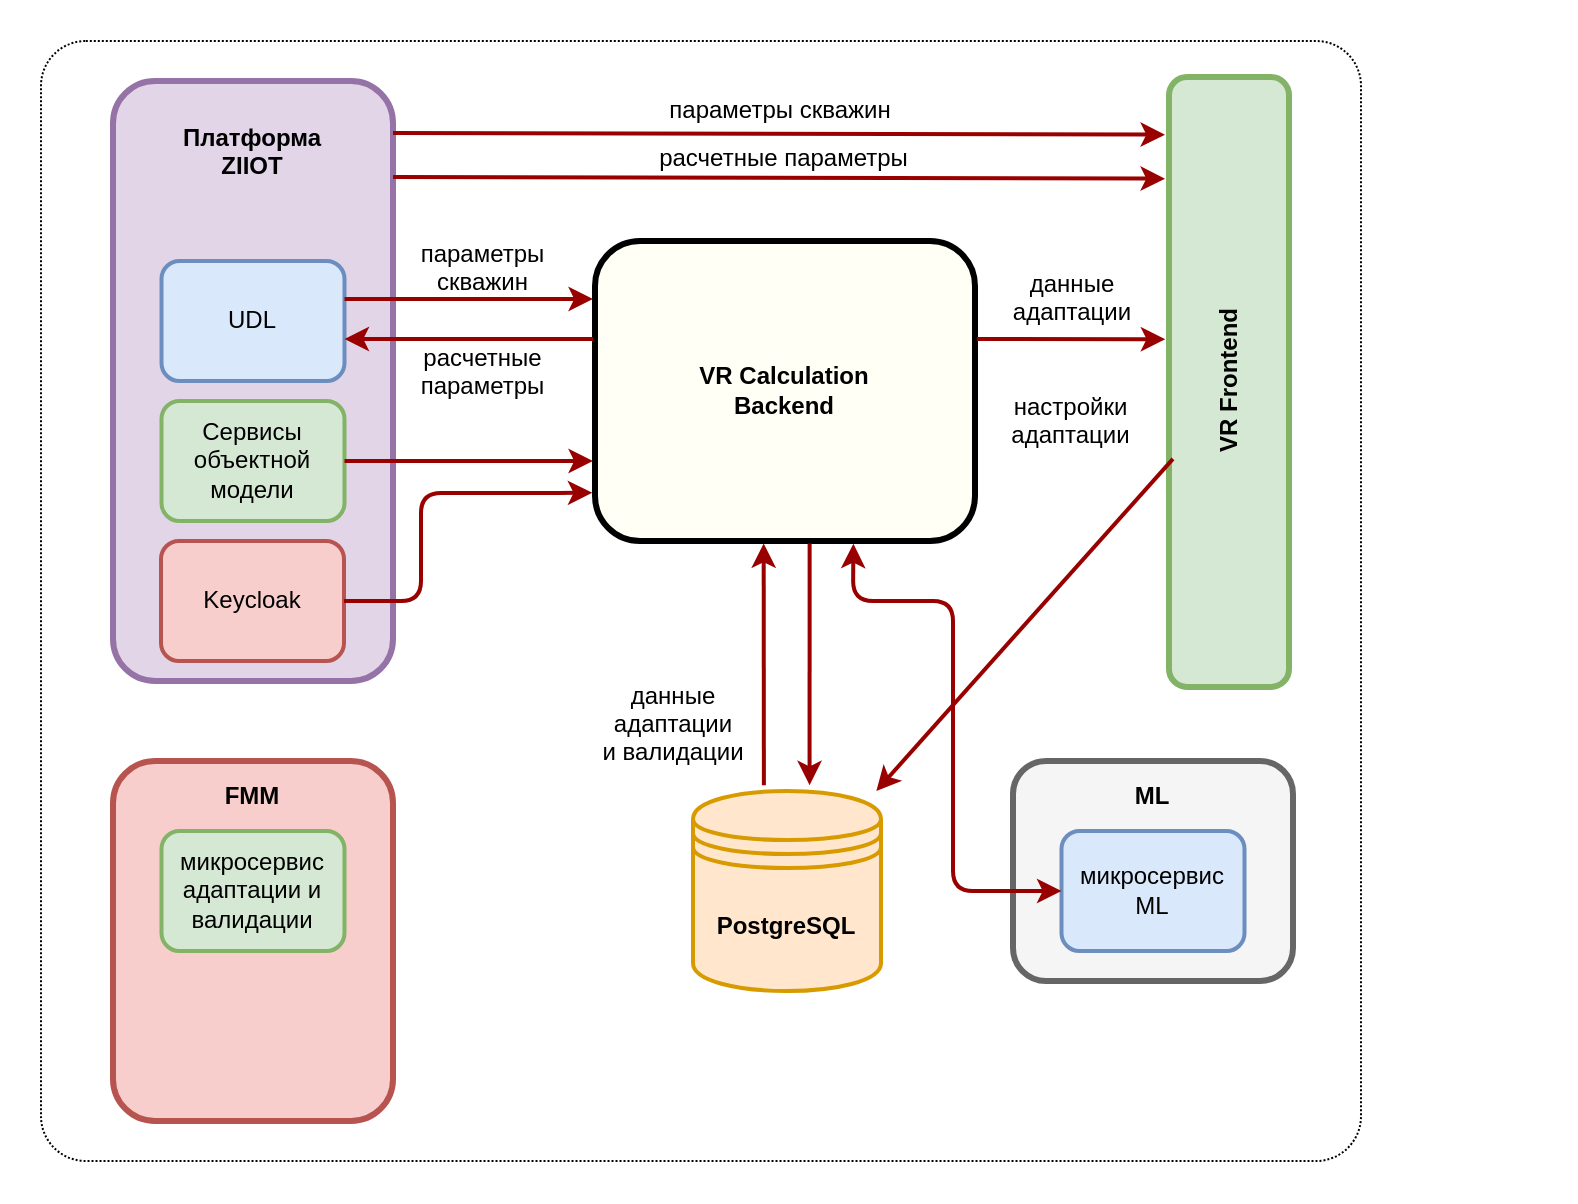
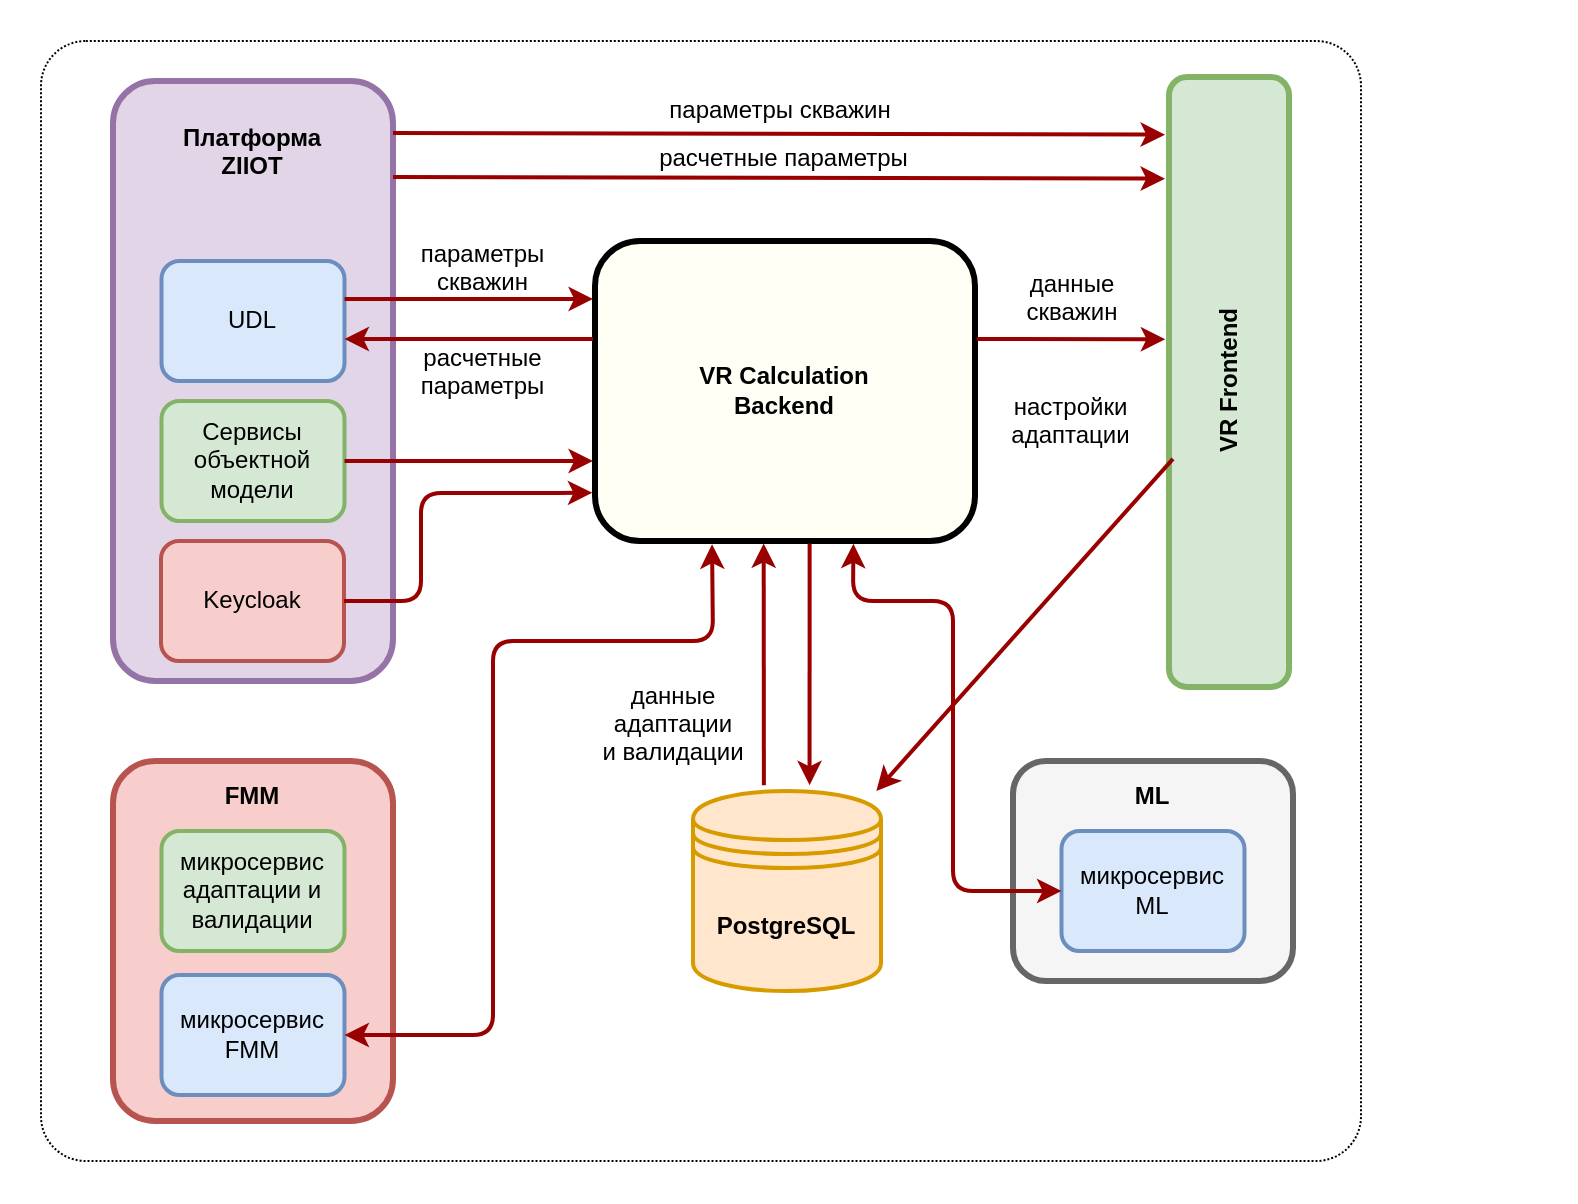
  <mxCell id="0" />
  <mxCell id="1" parent="0" />
  <mxCell id="2" value="" style="rounded=1;whiteSpace=wrap;html=1;arcSize=4;dashed=1;dashPattern=1 1;strokeWidth=1;" vertex="1" parent="1"><mxGeometry x="20" y="20" width="660" height="560" as="geometry" /></mxCell>
  <mxCell id="3" value="&lt;blockquote style=&quot;margin: 0 0 0 40px; border: none; padding: 0px;&quot;&gt;&lt;/blockquote&gt;" style="rounded=1;whiteSpace=wrap;html=1;strokeWidth=3;fillColor=#e1d5e7;strokeColor=#9673a6;rotation=0;align=center;" parent="1" vertex="1"><mxGeometry x="56" y="40" width="140" height="300" as="geometry" /></mxCell>
  <mxCell id="4" value="&lt;b&gt;VR Frontend&lt;/b&gt;" style="rounded=1;whiteSpace=wrap;html=1;strokeWidth=3;fillColor=#d5e8d4;strokeColor=#82b366;rotation=-90;" parent="1" vertex="1"><mxGeometry x="461.5" y="160.5" width="305" height="60" as="geometry" /></mxCell>
  <mxCell id="5" value="&lt;b&gt;VR Calculation&lt;br style=&quot;border-color: var(--border-color); padding: 0px; margin: 0px;&quot;&gt;Backend&lt;/b&gt;" style="rounded=1;whiteSpace=wrap;html=1;fillColor=#FFFFF5;strokeColor=#000000;strokeWidth=3;" parent="1" vertex="1"><mxGeometry x="297" y="120" width="190" height="150" as="geometry" /></mxCell>
  <mxCell id="6" value="" style="endArrow=classic;html=1;rounded=0;entryX=0.876;entryY=-0.033;entryDx=0;entryDy=0;entryPerimeter=0;strokeWidth=2;strokeColor=#990000;exitX=1;exitY=0.75;exitDx=0;exitDy=0;" parent="1" edge="1"><mxGeometry width="50" height="50" relative="1" as="geometry"><mxPoint x="196" y="66" as="sourcePoint" /><mxPoint x="582.02" y="66.82" as="targetPoint" /></mxGeometry></mxCell>
  <mxCell id="7" value="параметры скважин" style="text;spacingTop=-5;align=center;fontColor=#000000;" parent="1" vertex="1"><mxGeometry x="285" y="46" width="210" height="19" as="geometry" /></mxCell>
  <mxCell id="8" value="параметры &#10;скважин" style="text;spacingTop=-5;align=center" parent="1" vertex="1"><mxGeometry x="208" y="118" width="66.5" height="30" as="geometry" /></mxCell>
  <mxCell id="9" value="UDL" style="rounded=1;whiteSpace=wrap;html=1;strokeWidth=2;fillColor=#dae8fc;strokeColor=#6c8ebf;" parent="1" vertex="1"><mxGeometry x="80.25" y="130" width="91.5" height="60" as="geometry" /></mxCell>
  <mxCell id="10" value="Сервисы объектной модели" style="rounded=1;whiteSpace=wrap;html=1;strokeWidth=2;fillColor=#d5e8d4;strokeColor=#82b366;" parent="1" vertex="1"><mxGeometry x="80.25" y="200" width="91.5" height="60" as="geometry" /></mxCell>
  <mxCell id="11" value="Платформа&#10;ZIIOT" style="text;spacingTop=-5;align=center;fontStyle=1" parent="1" vertex="1"><mxGeometry x="56" y="60" width="140" height="20" as="geometry" /></mxCell>
  <mxCell id="12" value="" style="endArrow=classic;html=1;rounded=0;exitX=1;exitY=0.5;exitDx=0;exitDy=0;strokeWidth=2;strokeColor=#990000;" parent="1" edge="1"><mxGeometry width="50" height="50" relative="1" as="geometry"><mxPoint x="171.75" y="149" as="sourcePoint" /><mxPoint x="296" y="149" as="targetPoint" /></mxGeometry></mxCell>
  <mxCell id="13" value="" style="endArrow=classic;html=1;rounded=0;entryX=1;entryY=0.75;entryDx=0;entryDy=0;strokeColor=#990000;strokeWidth=2;" parent="1" edge="1"><mxGeometry width="50" height="50" relative="1" as="geometry"><mxPoint x="296" y="169" as="sourcePoint" /><mxPoint x="171.75" y="169" as="targetPoint" /></mxGeometry></mxCell>
  <mxCell id="14" value="расчетные &#10;параметры" style="text;spacingTop=-5;align=center" parent="1" vertex="1"><mxGeometry x="208" y="170" width="66.5" height="30" as="geometry" /></mxCell>
  <mxCell id="15" value="" style="endArrow=classic;html=1;rounded=0;exitX=1;exitY=0.5;exitDx=0;exitDy=0;strokeColor=#990000;strokeWidth=2;" parent="1" source="10" edge="1"><mxGeometry width="50" height="50" relative="1" as="geometry"><mxPoint x="366" y="280" as="sourcePoint" /><mxPoint x="296" y="230" as="targetPoint" /></mxGeometry></mxCell>
  <mxCell id="16" value="" style="endArrow=classic;html=1;rounded=0;exitX=1.005;exitY=0.307;exitDx=0;exitDy=0;exitPerimeter=0;entryX=0.58;entryY=-0.031;entryDx=0;entryDy=0;entryPerimeter=0;strokeColor=#990000;strokeWidth=2;" parent="1" edge="1"><mxGeometry width="50" height="50" relative="1" as="geometry"><mxPoint x="487.95" y="169.05" as="sourcePoint" /><mxPoint x="582.14" y="169.1" as="targetPoint" /></mxGeometry></mxCell>
  <mxCell id="17" value="" style="endArrow=classic;html=1;rounded=0;exitX=0.374;exitY=0.033;exitDx=0;exitDy=0;exitPerimeter=0;strokeWidth=2;strokeColor=#990000;" parent="1" source="4" target="22" edge="1"><mxGeometry width="50" height="50" relative="1" as="geometry"><mxPoint x="566" y="229" as="sourcePoint" /><mxPoint x="496" y="230" as="targetPoint" /></mxGeometry></mxCell>
- <mxCell id="18" value="данные &#10;адаптации" style="text;spacingTop=-5;align=center" parent="1" vertex="1"><mxGeometry x="502.75" y="133" width="66.5" height="30" as="geometry" /></mxCell>
+ <mxCell id="18" value="данные &#10;скважин" style="text;spacingTop=-5;align=center" parent="1" vertex="1"><mxGeometry x="502.75" y="133" width="66.5" height="30" as="geometry" /></mxCell>
  <mxCell id="19" value="" style="endArrow=classic;html=1;rounded=0;entryX=0.876;entryY=-0.033;entryDx=0;entryDy=0;entryPerimeter=0;strokeWidth=2;strokeColor=#990000;exitX=1;exitY=0.75;exitDx=0;exitDy=0;" parent="1" edge="1"><mxGeometry width="50" height="50" relative="1" as="geometry"><mxPoint x="196" y="88" as="sourcePoint" /><mxPoint x="582.02" y="88.82" as="targetPoint" /></mxGeometry></mxCell>
  <mxCell id="20" value="расчетные параметры" style="text;spacingTop=-5;align=center" parent="1" vertex="1"><mxGeometry x="303.5" y="70" width="176.5" height="19" as="geometry" /></mxCell>
  <mxCell id="21" value="настройки&#10;адаптации" style="text;spacingTop=-5;align=center" parent="1" vertex="1"><mxGeometry x="502" y="194.5" width="66.5" height="30" as="geometry" /></mxCell>
  <mxCell id="22" value="&lt;b&gt;PostgreSQL&lt;/b&gt;" style="shape=datastore;whiteSpace=wrap;html=1;strokeWidth=2;fillColor=#ffe6cc;strokeColor=#d79b00;" parent="1" vertex="1"><mxGeometry x="346" y="395" width="94" height="100" as="geometry" /></mxCell>
  <mxCell id="23" value="" style="endArrow=classic;html=1;rounded=0;entryX=0.186;entryY=1.008;entryDx=0;entryDy=0;entryPerimeter=0;exitX=0.377;exitY=-0.029;exitDx=0;exitDy=0;exitPerimeter=0;strokeWidth=2;strokeColor=#990000;" parent="1" source="22" edge="1"><mxGeometry width="50" height="50" relative="1" as="geometry"><mxPoint x="382" y="321" as="sourcePoint" /><mxPoint x="381.34" y="271.2" as="targetPoint" /></mxGeometry></mxCell>
  <mxCell id="24" value="" style="endArrow=classic;html=1;rounded=0;exitX=0.307;exitY=1.008;exitDx=0;exitDy=0;exitPerimeter=0;entryX=0.62;entryY=-0.029;entryDx=0;entryDy=0;entryPerimeter=0;strokeWidth=2;strokeColor=#990000;" parent="1" target="22" edge="1"><mxGeometry width="50" height="50" relative="1" as="geometry"><mxPoint x="404.33" y="271.2" as="sourcePoint" /><mxPoint x="425" y="200" as="targetPoint" /></mxGeometry></mxCell>
  <mxCell id="25" value="данные&#10;адаптации&#10;и валидации" style="text;spacingTop=-5;align=center" parent="1" vertex="1"><mxGeometry x="302" y="339" width="69" height="50" as="geometry" /></mxCell>
  <mxCell id="26" value="&lt;blockquote style=&quot;margin: 0 0 0 40px; border: none; padding: 0px;&quot;&gt;&lt;/blockquote&gt;" style="rounded=1;whiteSpace=wrap;html=1;strokeWidth=3;fillColor=#f8cecc;strokeColor=#b85450;rotation=0;align=center;" parent="1" vertex="1"><mxGeometry x="56" y="380" width="140" height="180" as="geometry" /></mxCell>
  <mxCell id="27" value="микросервис адаптации и валидации" style="rounded=1;whiteSpace=wrap;html=1;strokeWidth=2;fillColor=#d5e8d4;strokeColor=#82b366;" parent="1" vertex="1"><mxGeometry x="80.25" y="415" width="91.5" height="60" as="geometry" /></mxCell>
+ <mxCell id="28" value="микросервис FMM" style="rounded=1;whiteSpace=wrap;html=1;strokeWidth=2;fillColor=#dae8fc;strokeColor=#6c8ebf;" parent="1" vertex="1"><mxGeometry x="80.25" y="487" width="91.5" height="60" as="geometry" /></mxCell>
  <mxCell id="29" value="FMM" style="text;spacingTop=-5;align=center;fontStyle=1" parent="1" vertex="1"><mxGeometry x="56" y="389" width="140" height="20" as="geometry" /></mxCell>
+ <mxCell id="30" value="" style="endArrow=classic;startArrow=classic;html=1;rounded=1;exitX=1;exitY=0.5;exitDx=0;exitDy=0;strokeWidth=2;strokeColor=#990000;entryX=0.308;entryY=1.011;entryDx=0;entryDy=0;entryPerimeter=0;" parent="1" source="28" target="5" edge="1"><mxGeometry width="50" height="50" relative="1" as="geometry"><mxPoint x="226" y="490" as="sourcePoint" /><mxPoint x="356" y="270" as="targetPoint" /><Array as="points"><mxPoint x="246" y="517" /><mxPoint x="246" y="320" /><mxPoint x="356" y="320" /></Array></mxGeometry></mxCell>
  <mxCell id="31" value="&lt;blockquote style=&quot;margin: 0 0 0 40px; border: none; padding: 0px;&quot;&gt;&lt;/blockquote&gt;" style="rounded=1;whiteSpace=wrap;html=1;strokeWidth=3;fillColor=#f5f5f5;strokeColor=#666666;rotation=0;align=center;fontColor=#333333;" parent="1" vertex="1"><mxGeometry x="506" y="380" width="140" height="110" as="geometry" /></mxCell>
  <mxCell id="32" value="ML" style="text;spacingTop=-5;align=center;fontStyle=1" parent="1" vertex="1"><mxGeometry x="506" y="389" width="140" height="20" as="geometry" /></mxCell>
  <mxCell id="33" value="микросервис ML" style="rounded=1;whiteSpace=wrap;html=1;strokeWidth=2;fillColor=#dae8fc;strokeColor=#6c8ebf;" parent="1" vertex="1"><mxGeometry x="530.25" y="415" width="91.5" height="60" as="geometry" /></mxCell>
  <mxCell id="34" value="" style="endArrow=classic;startArrow=classic;html=1;rounded=1;exitX=0;exitY=0.5;exitDx=0;exitDy=0;entryX=0.68;entryY=1.009;entryDx=0;entryDy=0;entryPerimeter=0;strokeColor=#990000;strokeWidth=2;" parent="1" source="33" target="5" edge="1"><mxGeometry width="50" height="50" relative="1" as="geometry"><mxPoint x="456" y="420" as="sourcePoint" /><mxPoint x="506" y="370" as="targetPoint" /><Array as="points"><mxPoint x="476" y="445" /><mxPoint x="476" y="300" /><mxPoint x="426" y="300" /></Array></mxGeometry></mxCell>
  <mxCell id="35" value="Keycloak" style="rounded=1;whiteSpace=wrap;html=1;strokeWidth=2;fillColor=#f8cecc;strokeColor=#b85450;" vertex="1" parent="1"><mxGeometry x="80" y="270" width="91.5" height="60" as="geometry" /></mxCell>
  <mxCell id="36" value="" style="endArrow=classic;html=1;rounded=1;exitX=1;exitY=0.5;exitDx=0;exitDy=0;entryX=-0.007;entryY=0.839;entryDx=0;entryDy=0;entryPerimeter=0;strokeWidth=2;startArrow=none;startFill=0;endFill=1;strokeColor=#990000;" edge="1" parent="1" source="35" target="5"><mxGeometry width="50" height="50" relative="1" as="geometry"><mxPoint x="320" y="340" as="sourcePoint" /><mxPoint x="290" y="246" as="targetPoint" /><Array as="points"><mxPoint x="210" y="300" /><mxPoint x="210" y="280" /><mxPoint x="210" y="246" /><mxPoint x="270" y="246" /></Array></mxGeometry></mxCell>
